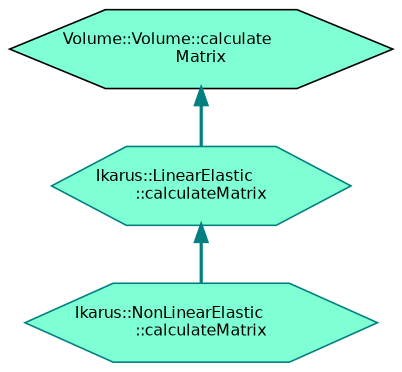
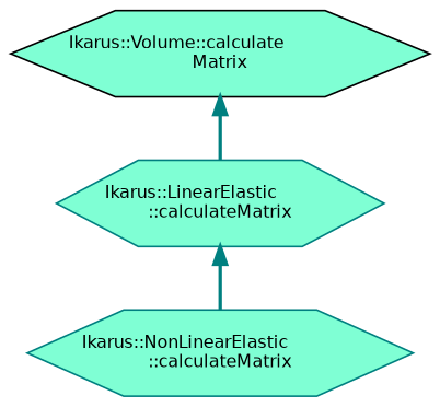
  digraph {
    rankdir=TB
    node [color=teal fillcolor=aquamarine fontname=Helvetica fontsize=10 shape=hexagon style=filled]
    edge [color=teal dir=back fontname=Helvetica fontsize=10 labelfontname=Helvetica labelfontsize=10 style=bold]
-   n1 [color=black fontcolor=black height=0.2 label="Volume::Volume::calculate\lMatrix" width=0.4]
+   n1 [color=black fontcolor=black height=0.2 label="Ikarus::Volume::calculate\lMatrix" width=0.4]
    n2 [height=0.2 label="Ikarus::LinearElastic\l::calculateMatrix" width=0.4]
    n3 [height=0.2 label="Ikarus::NonLinearElastic\l::calculateMatrix" width=0.4]
    n1 -> n2
    n2 -> n3
  }
